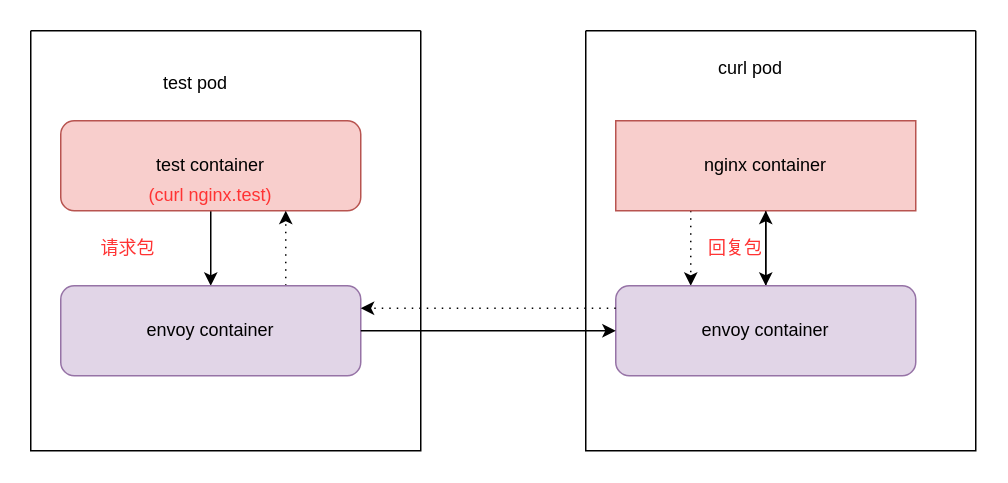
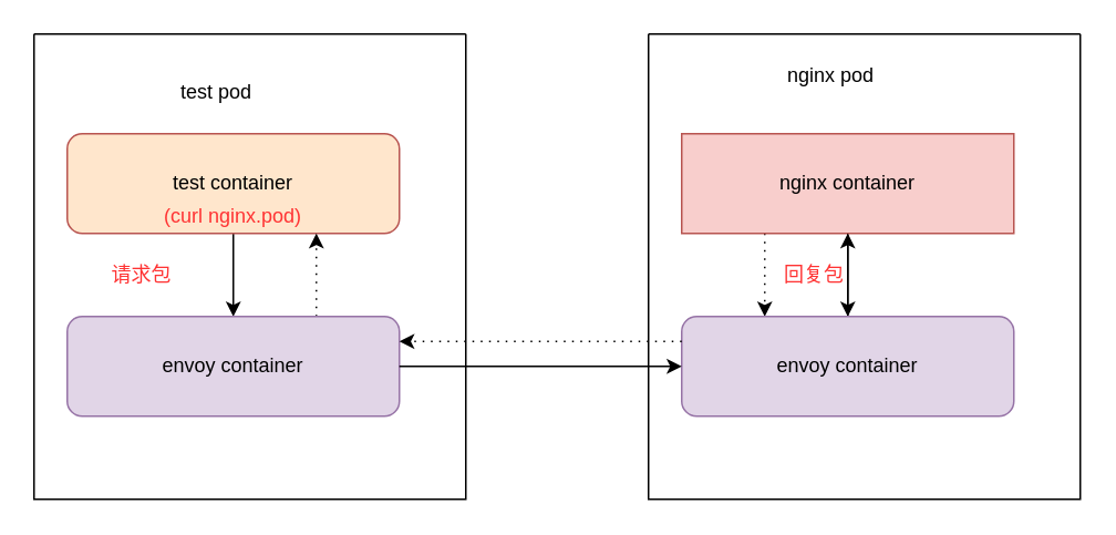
  <mxCell id="0" />
  <mxCell id="1" parent="0" />
  <mxCell id="2" value="" style="swimlane;startSize=0;" vertex="1" parent="1"><mxGeometry x="20" y="20" width="260" height="280" as="geometry" /></mxCell>
  <mxCell id="3" value="test pod" style="text;html=1;strokeColor=none;fillColor=none;align=center;verticalAlign=middle;whiteSpace=wrap;rounded=0;" vertex="1" parent="2"><mxGeometry x="80" y="20" width="60" height="30" as="geometry" /></mxCell>
  <mxCell id="4" style="edgeStyle=none;html=1;fontColor=#FF3333;" edge="1" parent="2" source="5" target="7"><mxGeometry relative="1" as="geometry" /></mxCell>
- <mxCell id="5" value="test container" style="rounded=1;whiteSpace=wrap;html=1;fillColor=#f8cecc;strokeColor=#b85450;" vertex="1" parent="2"><mxGeometry x="20" y="60" width="200" height="60" as="geometry" /></mxCell>
+ <mxCell id="5" value="test container" style="rounded=1;whiteSpace=wrap;html=1;fillColor=#ffe6cc;strokeColor=#b85450;" vertex="1" parent="2"><mxGeometry x="20" y="60" width="200" height="60" as="geometry" /></mxCell>
  <mxCell id="6" style="edgeStyle=none;html=1;entryX=0.75;entryY=1;entryDx=0;entryDy=0;dashed=1;dashPattern=1 4;fontColor=#FF3333;exitX=0.75;exitY=0;exitDx=0;exitDy=0;" edge="1" parent="2" source="7" target="5"><mxGeometry relative="1" as="geometry" /></mxCell>
  <mxCell id="7" value="envoy container" style="rounded=1;whiteSpace=wrap;html=1;fillColor=#e1d5e7;strokeColor=#9673a6;" vertex="1" parent="2"><mxGeometry x="20" y="170" width="200" height="60" as="geometry" /></mxCell>
- <mxCell id="8" value="&lt;font color=&quot;#ff3333&quot;&gt;(curl nginx.test)&lt;/font&gt;" style="text;html=1;strokeColor=none;fillColor=none;align=center;verticalAlign=middle;whiteSpace=wrap;rounded=0;" vertex="1" parent="2"><mxGeometry x="70" y="100" width="100" height="20" as="geometry" /></mxCell>
+ <mxCell id="8" value="&lt;font color=&quot;#ff3333&quot;&gt;(curl nginx.pod)&lt;/font&gt;" style="text;html=1;strokeColor=none;fillColor=none;align=center;verticalAlign=middle;whiteSpace=wrap;rounded=0;" vertex="1" parent="2"><mxGeometry x="70" y="100" width="100" height="20" as="geometry" /></mxCell>
  <mxCell id="9" value="请求包" style="text;html=1;strokeColor=none;fillColor=none;align=center;verticalAlign=middle;whiteSpace=wrap;rounded=0;fontColor=#FF3333;" vertex="1" parent="2"><mxGeometry x="35" y="130" width="60" height="30" as="geometry" /></mxCell>
  <mxCell id="10" value="" style="swimlane;startSize=0;" vertex="1" parent="1"><mxGeometry x="390" y="20" width="260" height="280" as="geometry" /></mxCell>
- <mxCell id="11" value="curl pod" style="text;html=1;strokeColor=none;fillColor=none;align=center;verticalAlign=middle;whiteSpace=wrap;rounded=0;" vertex="1" parent="10"><mxGeometry x="80" y="10" width="60" height="30" as="geometry" /></mxCell>
+ <mxCell id="11" value="nginx pod" style="text;html=1;strokeColor=none;fillColor=none;align=center;verticalAlign=middle;whiteSpace=wrap;rounded=0;" vertex="1" parent="10"><mxGeometry x="80" y="10" width="60" height="30" as="geometry" /></mxCell>
  <mxCell id="12" style="edgeStyle=none;html=1;fontColor=#FF3333;" edge="1" parent="10" source="14" target="16"><mxGeometry relative="1" as="geometry" /></mxCell>
  <mxCell id="13" style="edgeStyle=none;html=1;entryX=0.25;entryY=0;entryDx=0;entryDy=0;fontColor=#FF3333;exitX=0.25;exitY=1;exitDx=0;exitDy=0;dashed=1;dashPattern=1 4;" edge="1" parent="10" source="14" target="16"><mxGeometry relative="1" as="geometry" /></mxCell>
  <mxCell id="14" value="nginx container" style="whiteSpace=wrap;html=1;fillColor=#f8cecc;strokeColor=#b85450;rounded=0;" vertex="1" parent="10"><mxGeometry x="20" y="60" width="200" height="60" as="geometry" /></mxCell>
  <mxCell id="15" style="edgeStyle=none;html=1;entryX=0.5;entryY=1;entryDx=0;entryDy=0;fontColor=#FF3333;" edge="1" parent="10" source="16" target="14"><mxGeometry relative="1" as="geometry"><Array as="points"><mxPoint x="120" y="140" /></Array></mxGeometry></mxCell>
  <mxCell id="16" value="envoy container" style="rounded=1;whiteSpace=wrap;html=1;fillColor=#e1d5e7;strokeColor=#9673a6;" vertex="1" parent="10"><mxGeometry x="20" y="170" width="200" height="60" as="geometry" /></mxCell>
  <mxCell id="17" value="回复包" style="text;html=1;strokeColor=none;fillColor=none;align=center;verticalAlign=middle;whiteSpace=wrap;rounded=0;fontColor=#FF3333;" vertex="1" parent="10"><mxGeometry x="70" y="130" width="60" height="30" as="geometry" /></mxCell>
  <mxCell id="18" style="edgeStyle=none;html=1;fontColor=#FF3333;" edge="1" parent="1" source="7" target="16"><mxGeometry relative="1" as="geometry" /></mxCell>
  <mxCell id="19" style="edgeStyle=none;html=1;entryX=1;entryY=0.25;entryDx=0;entryDy=0;dashed=1;dashPattern=1 4;fontColor=#FF3333;exitX=0;exitY=0.25;exitDx=0;exitDy=0;" edge="1" parent="1" source="16" target="7"><mxGeometry relative="1" as="geometry" /></mxCell>
